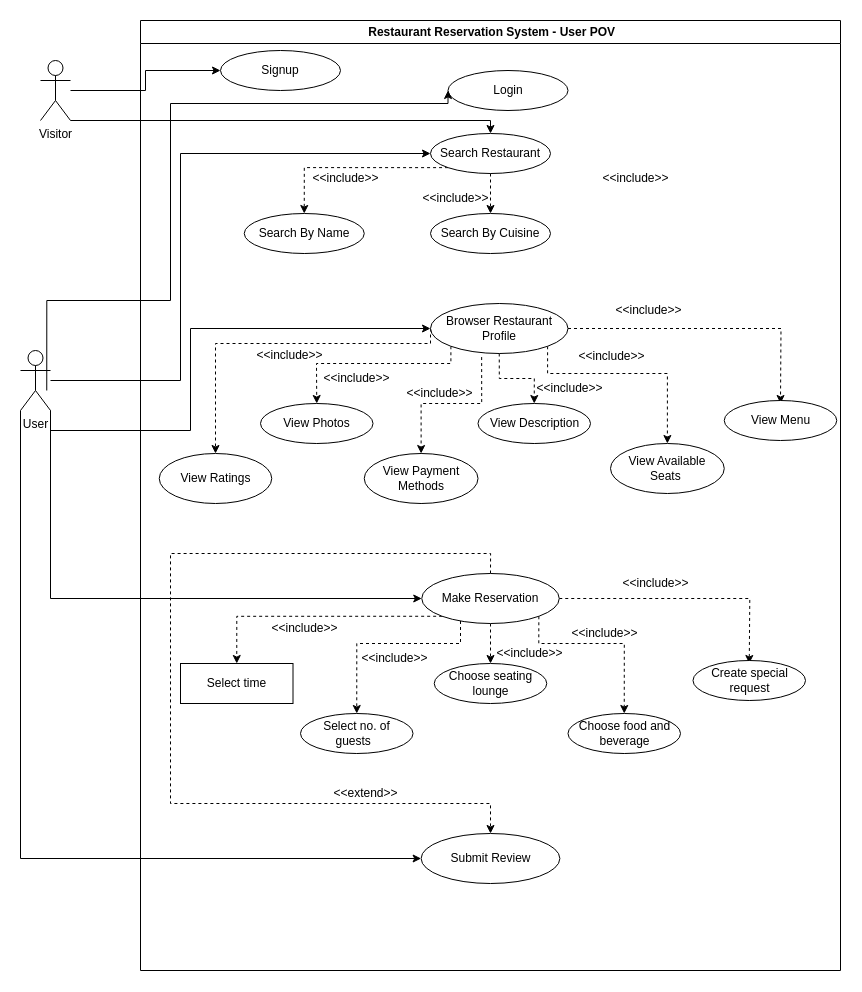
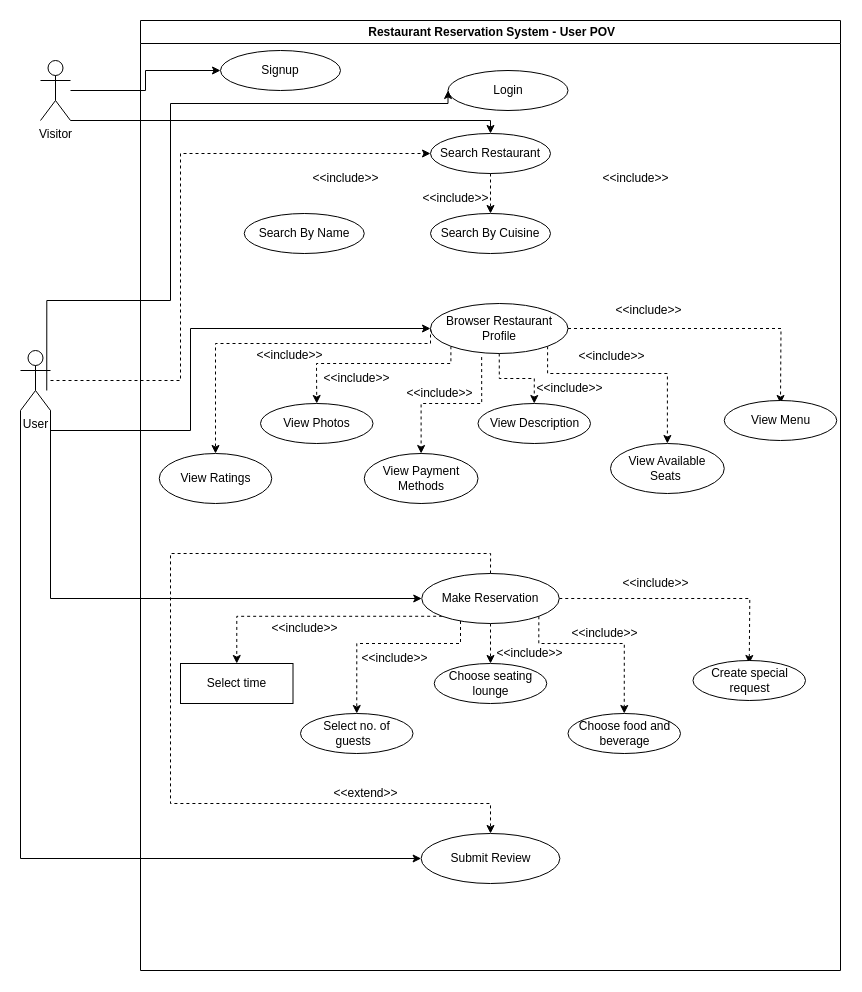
  <mxCell id="0" />
  <mxCell id="1" parent="0" />
  <mxCell id="2" value="&amp;nbsp;Restaurant Reservation System - User POV" style="swimlane;whiteSpace=wrap;html=1;" parent="1" vertex="1"><mxGeometry x="140" y="20" width="700" height="950" as="geometry" /></mxCell>
  <mxCell id="3" value="Login" style="ellipse;whiteSpace=wrap;html=1;" parent="2" vertex="1"><mxGeometry x="307.5" y="50" width="120" height="40" as="geometry" /></mxCell>
- <mxCell id="4" style="edgeStyle=orthogonalEdgeStyle;rounded=0;orthogonalLoop=1;jettySize=auto;html=1;exitX=0;exitY=1;exitDx=0;exitDy=0;entryX=0.5;entryY=0;entryDx=0;entryDy=0;dashed=1;" parent="2" source="5" target="6" edge="1"><mxGeometry relative="1" as="geometry" /></mxCell>
  <mxCell id="5" value="Search Restaurant" style="ellipse;whiteSpace=wrap;html=1;" parent="2" vertex="1"><mxGeometry x="290" y="113" width="120" height="40" as="geometry" /></mxCell>
  <mxCell id="6" value="Search By Name" style="ellipse;whiteSpace=wrap;html=1;" parent="2" vertex="1"><mxGeometry x="103.75" y="193" width="120" height="40" as="geometry" /></mxCell>
  <mxCell id="7" value="Search By Cuisine" style="ellipse;whiteSpace=wrap;html=1;" parent="2" vertex="1"><mxGeometry x="290" y="193" width="120" height="40" as="geometry" /></mxCell>
  <mxCell id="8" style="edgeStyle=orthogonalEdgeStyle;rounded=0;orthogonalLoop=1;jettySize=auto;html=1;exitX=0;exitY=0.5;exitDx=0;exitDy=0;entryX=0.5;entryY=0;entryDx=0;entryDy=0;dashed=1;" parent="2" source="14" target="18" edge="1"><mxGeometry relative="1" as="geometry"><Array as="points"><mxPoint x="290" y="323" /><mxPoint x="75" y="323" /></Array></mxGeometry></mxCell>
  <mxCell id="9" style="edgeStyle=orthogonalEdgeStyle;rounded=0;orthogonalLoop=1;jettySize=auto;html=1;exitX=0;exitY=1;exitDx=0;exitDy=0;dashed=1;" parent="2" source="14" target="15" edge="1"><mxGeometry relative="1" as="geometry"><Array as="points"><mxPoint x="310" y="343" /><mxPoint x="176" y="343" /></Array></mxGeometry></mxCell>
  <mxCell id="10" style="edgeStyle=orthogonalEdgeStyle;rounded=0;orthogonalLoop=1;jettySize=auto;html=1;entryX=0.5;entryY=0;entryDx=0;entryDy=0;dashed=1;" parent="2" source="14" target="16" edge="1"><mxGeometry relative="1" as="geometry" /></mxCell>
  <mxCell id="11" style="edgeStyle=orthogonalEdgeStyle;rounded=0;orthogonalLoop=1;jettySize=auto;html=1;entryX=0.5;entryY=0;entryDx=0;entryDy=0;dashed=1;exitX=0.372;exitY=1.071;exitDx=0;exitDy=0;exitPerimeter=0;" parent="2" source="14" target="19" edge="1"><mxGeometry relative="1" as="geometry" /></mxCell>
  <mxCell id="12" style="edgeStyle=orthogonalEdgeStyle;rounded=0;orthogonalLoop=1;jettySize=auto;html=1;exitX=1;exitY=1;exitDx=0;exitDy=0;entryX=0.5;entryY=0;entryDx=0;entryDy=0;dashed=1;" parent="2" source="14" target="20" edge="1"><mxGeometry relative="1" as="geometry"><Array as="points"><mxPoint x="408" y="353" /><mxPoint x="527" y="353" /></Array></mxGeometry></mxCell>
  <mxCell id="13" style="edgeStyle=orthogonalEdgeStyle;rounded=0;orthogonalLoop=1;jettySize=auto;html=1;entryX=0.5;entryY=0;entryDx=0;entryDy=0;dashed=1;" parent="2" source="14" edge="1"><mxGeometry relative="1" as="geometry"><mxPoint x="640" y="383" as="targetPoint" /></mxGeometry></mxCell>
  <mxCell id="14" value="Browser Restaurant Profile" style="ellipse;whiteSpace=wrap;html=1;" parent="2" vertex="1"><mxGeometry x="290" y="283" width="137.5" height="50" as="geometry" /></mxCell>
  <mxCell id="15" value="View Photos" style="ellipse;whiteSpace=wrap;html=1;" parent="2" vertex="1"><mxGeometry x="120" y="383" width="112.5" height="40" as="geometry" /></mxCell>
  <mxCell id="16" value="View Description" style="ellipse;whiteSpace=wrap;html=1;" parent="2" vertex="1"><mxGeometry x="337.5" y="383" width="112.5" height="40" as="geometry" /></mxCell>
  <mxCell id="17" value="View Menu" style="ellipse;whiteSpace=wrap;html=1;" parent="2" vertex="1"><mxGeometry x="583.75" y="380" width="112.5" height="40" as="geometry" /></mxCell>
  <mxCell id="18" value="View Ratings" style="ellipse;whiteSpace=wrap;html=1;" parent="2" vertex="1"><mxGeometry x="18.75" y="433" width="112.5" height="50" as="geometry" /></mxCell>
  <mxCell id="19" value="View Payment Methods" style="ellipse;whiteSpace=wrap;html=1;" parent="2" vertex="1"><mxGeometry x="223.75" y="433" width="113.75" height="50" as="geometry" /></mxCell>
  <mxCell id="20" value="View Available Seats&amp;nbsp;" style="ellipse;whiteSpace=wrap;html=1;" parent="2" vertex="1"><mxGeometry x="470" y="423" width="113.75" height="50" as="geometry" /></mxCell>
  <mxCell id="21" style="edgeStyle=orthogonalEdgeStyle;rounded=0;orthogonalLoop=1;jettySize=auto;html=1;exitX=0;exitY=1;exitDx=0;exitDy=0;entryX=0.5;entryY=0;entryDx=0;entryDy=0;dashed=1;" parent="2" source="27" target="32" edge="1"><mxGeometry relative="1" as="geometry" /></mxCell>
  <mxCell id="22" style="edgeStyle=orthogonalEdgeStyle;rounded=0;orthogonalLoop=1;jettySize=auto;html=1;dashed=1;" parent="2" source="27" target="29" edge="1"><mxGeometry relative="1" as="geometry" /></mxCell>
  <mxCell id="23" style="edgeStyle=orthogonalEdgeStyle;rounded=0;orthogonalLoop=1;jettySize=auto;html=1;dashed=1;" parent="2" source="27" edge="1"><mxGeometry relative="1" as="geometry"><mxPoint x="608.75" y="643" as="targetPoint" /></mxGeometry></mxCell>
  <mxCell id="24" style="edgeStyle=orthogonalEdgeStyle;rounded=0;orthogonalLoop=1;jettySize=auto;html=1;entryX=0.5;entryY=0;entryDx=0;entryDy=0;dashed=1;" parent="2" source="27" target="28" edge="1"><mxGeometry relative="1" as="geometry"><Array as="points"><mxPoint x="320" y="623" /><mxPoint x="216" y="623" /></Array></mxGeometry></mxCell>
  <mxCell id="25" style="edgeStyle=orthogonalEdgeStyle;rounded=0;orthogonalLoop=1;jettySize=auto;html=1;exitX=1;exitY=1;exitDx=0;exitDy=0;entryX=0.5;entryY=0;entryDx=0;entryDy=0;dashed=1;" parent="2" source="27" target="30" edge="1"><mxGeometry relative="1" as="geometry"><Array as="points"><mxPoint x="399" y="623" /><mxPoint x="484" y="623" /></Array></mxGeometry></mxCell>
  <mxCell id="26" style="edgeStyle=orthogonalEdgeStyle;rounded=0;orthogonalLoop=1;jettySize=auto;html=1;entryX=0.5;entryY=0;entryDx=0;entryDy=0;dashed=1;" parent="2" source="27" target="33" edge="1"><mxGeometry relative="1" as="geometry"><Array as="points"><mxPoint x="350" y="533" /><mxPoint x="30" y="533" /><mxPoint x="30" y="783" /><mxPoint x="350" y="783" /></Array></mxGeometry></mxCell>
  <mxCell id="27" value="Make Reservation" style="ellipse;whiteSpace=wrap;html=1;" parent="2" vertex="1"><mxGeometry x="281.25" y="553" width="137.5" height="50" as="geometry" /></mxCell>
  <mxCell id="28" value="Select no. of guests&amp;nbsp;&amp;nbsp;" style="ellipse;whiteSpace=wrap;html=1;" parent="2" vertex="1"><mxGeometry x="160" y="693" width="112.5" height="40" as="geometry" /></mxCell>
  <mxCell id="29" value="Choose seating lounge" style="ellipse;whiteSpace=wrap;html=1;" parent="2" vertex="1"><mxGeometry x="293.75" y="643" width="112.5" height="40" as="geometry" /></mxCell>
  <mxCell id="30" value="Choose food and beverage" style="ellipse;whiteSpace=wrap;html=1;" parent="2" vertex="1"><mxGeometry x="427.5" y="693" width="112.5" height="40" as="geometry" /></mxCell>
  <mxCell id="31" value="Create special request" style="ellipse;whiteSpace=wrap;html=1;" parent="2" vertex="1"><mxGeometry x="552.5" y="640" width="112.5" height="40" as="geometry" /></mxCell>
  <mxCell id="32" value="Select time" style="whiteSpace=wrap;html=1;rounded=0;" parent="2" vertex="1"><mxGeometry x="40" y="643" width="112.5" height="40" as="geometry" /></mxCell>
  <mxCell id="33" value="Submit Review" style="ellipse;whiteSpace=wrap;html=1;" parent="2" vertex="1"><mxGeometry x="280.63" y="813" width="138.75" height="50" as="geometry" /></mxCell>
  <mxCell id="34" value="&amp;lt;&amp;lt;include&amp;gt;&amp;gt;" style="text;html=1;align=center;verticalAlign=middle;resizable=0;points=[];autosize=1;strokeColor=none;fillColor=none;" parent="2" vertex="1"><mxGeometry x="160" y="143" width="90" height="30" as="geometry" /></mxCell>
  <mxCell id="35" style="edgeStyle=orthogonalEdgeStyle;rounded=0;orthogonalLoop=1;jettySize=auto;html=1;exitX=0.5;exitY=1;exitDx=0;exitDy=0;entryX=0.5;entryY=0;entryDx=0;entryDy=0;dashed=1;" parent="2" source="5" target="7" edge="1"><mxGeometry relative="1" as="geometry"><mxPoint x="318" y="157" as="sourcePoint" /><mxPoint x="174" y="203" as="targetPoint" /></mxGeometry></mxCell>
  <mxCell id="36" value="&amp;lt;&amp;lt;include&amp;gt;&amp;gt;" style="text;html=1;align=center;verticalAlign=middle;resizable=0;points=[];autosize=1;strokeColor=none;fillColor=none;" parent="2" vertex="1"><mxGeometry x="270" y="163" width="90" height="30" as="geometry" /></mxCell>
  <mxCell id="37" value="&amp;lt;&amp;lt;include&amp;gt;&amp;gt;" style="text;html=1;align=center;verticalAlign=middle;resizable=0;points=[];autosize=1;strokeColor=none;fillColor=none;" parent="2" vertex="1"><mxGeometry x="450" y="143" width="90" height="30" as="geometry" /></mxCell>
  <mxCell id="38" value="&amp;lt;&amp;lt;include&amp;gt;&amp;gt;" style="text;html=1;align=center;verticalAlign=middle;resizable=0;points=[];autosize=1;strokeColor=none;fillColor=none;" parent="2" vertex="1"><mxGeometry x="103.75" y="320" width="90" height="30" as="geometry" /></mxCell>
  <mxCell id="39" value="&amp;lt;&amp;lt;include&amp;gt;&amp;gt;" style="text;html=1;align=center;verticalAlign=middle;resizable=0;points=[];autosize=1;strokeColor=none;fillColor=none;" parent="2" vertex="1"><mxGeometry x="171.25" y="343" width="90" height="30" as="geometry" /></mxCell>
  <mxCell id="40" value="&amp;lt;&amp;lt;include&amp;gt;&amp;gt;" style="text;html=1;align=center;verticalAlign=middle;resizable=0;points=[];autosize=1;strokeColor=none;fillColor=none;" parent="2" vertex="1"><mxGeometry x="254" y="358" width="90" height="30" as="geometry" /></mxCell>
  <mxCell id="41" value="&amp;lt;&amp;lt;include&amp;gt;&amp;gt;" style="text;html=1;align=center;verticalAlign=middle;resizable=0;points=[];autosize=1;strokeColor=none;fillColor=none;" parent="2" vertex="1"><mxGeometry x="118.75" y="593" width="90" height="30" as="geometry" /></mxCell>
  <mxCell id="42" value="&amp;lt;&amp;lt;include&amp;gt;&amp;gt;" style="text;html=1;align=center;verticalAlign=middle;resizable=0;points=[];autosize=1;strokeColor=none;fillColor=none;" parent="2" vertex="1"><mxGeometry x="208.75" y="623" width="90" height="30" as="geometry" /></mxCell>
  <mxCell id="43" value="&lt;div style=&quot;line-height: 50%;&quot;&gt;&amp;lt;&amp;lt;include&amp;gt;&amp;gt;&lt;/div&gt;" style="text;html=1;align=center;verticalAlign=middle;resizable=0;points=[];autosize=1;strokeColor=none;fillColor=none;strokeWidth=1;" parent="2" vertex="1"><mxGeometry x="344" y="623" width="90" height="20" as="geometry" /></mxCell>
  <mxCell id="44" value="&lt;div style=&quot;line-height: 50%;&quot;&gt;&amp;lt;&amp;lt;include&amp;gt;&amp;gt;&lt;/div&gt;" style="text;html=1;align=center;verticalAlign=middle;resizable=0;points=[];autosize=1;strokeColor=none;fillColor=none;strokeWidth=1;" parent="2" vertex="1"><mxGeometry x="418.75" y="603" width="90" height="20" as="geometry" /></mxCell>
  <mxCell id="45" value="&lt;div style=&quot;line-height: 50%;&quot;&gt;&amp;lt;&amp;lt;include&amp;gt;&amp;gt;&lt;/div&gt;" style="text;html=1;align=center;verticalAlign=middle;resizable=0;points=[];autosize=1;strokeColor=none;fillColor=none;strokeWidth=1;" parent="2" vertex="1"><mxGeometry x="470" y="553" width="90" height="20" as="geometry" /></mxCell>
  <mxCell id="46" value="&lt;div style=&quot;line-height: 50%;&quot;&gt;&amp;lt;&amp;lt;extend&amp;gt;&amp;gt;&lt;/div&gt;" style="text;html=1;align=center;verticalAlign=middle;resizable=0;points=[];autosize=1;strokeColor=none;fillColor=none;strokeWidth=1;" parent="2" vertex="1"><mxGeometry x="180" y="763" width="90" height="20" as="geometry" /></mxCell>
  <mxCell id="47" style="edgeStyle=orthogonalEdgeStyle;rounded=0;orthogonalLoop=1;jettySize=auto;html=1;exitX=1;exitY=0.333;exitDx=0;exitDy=0;exitPerimeter=0;entryX=0;entryY=0.5;entryDx=0;entryDy=0;" parent="2" target="3" edge="1"><mxGeometry relative="1" as="geometry"><mxPoint x="-93.75" y="370.0" as="sourcePoint" /><mxPoint x="290" y="80" as="targetPoint" /><Array as="points"><mxPoint x="-94" y="280" /><mxPoint x="30" y="280" /><mxPoint x="30" y="83" /><mxPoint x="308" y="83" /></Array></mxGeometry></mxCell>
  <mxCell id="48" value="Signup" style="ellipse;whiteSpace=wrap;html=1;" parent="2" vertex="1"><mxGeometry x="80" y="30" width="120" height="40" as="geometry" /></mxCell>
  <mxCell id="49" value="&amp;lt;&amp;lt;include&amp;gt;&amp;gt;" style="text;html=1;align=center;verticalAlign=middle;resizable=0;points=[];autosize=1;strokeColor=none;fillColor=none;" parent="2" vertex="1"><mxGeometry x="384" y="353" width="90" height="30" as="geometry" /></mxCell>
- <mxCell id="50" style="edgeStyle=orthogonalEdgeStyle;rounded=0;orthogonalLoop=1;jettySize=auto;html=1;entryX=0;entryY=0.5;entryDx=0;entryDy=0;" parent="1" source="54" target="5" edge="1"><mxGeometry relative="1" as="geometry"><Array as="points"><mxPoint x="180" y="380" /><mxPoint x="180" y="153" /></Array></mxGeometry></mxCell>
+ <mxCell id="50" style="edgeStyle=orthogonalEdgeStyle;rounded=0;orthogonalLoop=1;jettySize=auto;html=1;entryX=0;entryY=0.5;entryDx=0;entryDy=0;dashed=1;" parent="1" source="54" target="5" edge="1"><mxGeometry relative="1" as="geometry"><Array as="points"><mxPoint x="180" y="380" /><mxPoint x="180" y="153" /></Array></mxGeometry></mxCell>
  <mxCell id="51" style="edgeStyle=orthogonalEdgeStyle;rounded=0;orthogonalLoop=1;jettySize=auto;html=1;exitX=1;exitY=1;exitDx=0;exitDy=0;exitPerimeter=0;entryX=0;entryY=0.5;entryDx=0;entryDy=0;" parent="1" source="54" target="14" edge="1"><mxGeometry relative="1" as="geometry"><Array as="points"><mxPoint x="50" y="430" /><mxPoint x="190" y="430" /><mxPoint x="190" y="328" /></Array></mxGeometry></mxCell>
  <mxCell id="52" style="edgeStyle=orthogonalEdgeStyle;rounded=0;orthogonalLoop=1;jettySize=auto;html=1;exitX=1;exitY=1;exitDx=0;exitDy=0;exitPerimeter=0;entryX=0;entryY=0.5;entryDx=0;entryDy=0;" parent="1" source="54" target="27" edge="1"><mxGeometry relative="1" as="geometry" /></mxCell>
  <mxCell id="53" style="edgeStyle=orthogonalEdgeStyle;rounded=0;orthogonalLoop=1;jettySize=auto;html=1;exitX=0;exitY=1;exitDx=0;exitDy=0;exitPerimeter=0;entryX=0;entryY=0.5;entryDx=0;entryDy=0;" parent="1" source="54" target="33" edge="1"><mxGeometry relative="1" as="geometry" /></mxCell>
  <mxCell id="54" value="User" style="shape=umlActor;verticalLabelPosition=bottom;verticalAlign=top;html=1;outlineConnect=0;" parent="1" vertex="1"><mxGeometry x="20" y="350" width="30" height="60" as="geometry" /></mxCell>
  <mxCell id="55" value="&amp;lt;&amp;lt;include&amp;gt;&amp;gt;" style="text;html=1;align=center;verticalAlign=middle;resizable=0;points=[];autosize=1;strokeColor=none;fillColor=none;" parent="1" vertex="1"><mxGeometry x="566" y="341" width="90" height="30" as="geometry" /></mxCell>
  <mxCell id="56" value="&amp;lt;&amp;lt;include&amp;gt;&amp;gt;" style="text;html=1;align=center;verticalAlign=middle;resizable=0;points=[];autosize=1;strokeColor=none;fillColor=none;" parent="1" vertex="1"><mxGeometry x="603" y="295" width="90" height="30" as="geometry" /></mxCell>
  <mxCell id="57" style="edgeStyle=orthogonalEdgeStyle;rounded=0;orthogonalLoop=1;jettySize=auto;html=1;entryX=0;entryY=0.5;entryDx=0;entryDy=0;" parent="1" source="59" target="48" edge="1"><mxGeometry relative="1" as="geometry" /></mxCell>
  <mxCell id="58" style="edgeStyle=orthogonalEdgeStyle;rounded=0;orthogonalLoop=1;jettySize=auto;html=1;entryX=0.5;entryY=0;entryDx=0;entryDy=0;" parent="1" source="59" target="5" edge="1"><mxGeometry relative="1" as="geometry"><Array as="points"><mxPoint x="490" y="120" /></Array></mxGeometry></mxCell>
  <mxCell id="59" value="Visitor" style="shape=umlActor;verticalLabelPosition=bottom;verticalAlign=top;html=1;outlineConnect=0;" parent="1" vertex="1"><mxGeometry x="40" y="60" width="30" height="60" as="geometry" /></mxCell>
